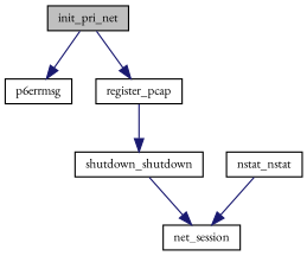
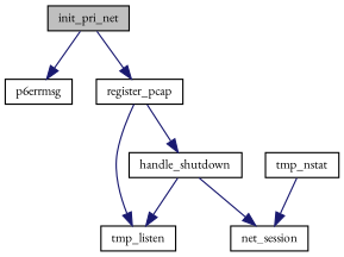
  digraph {
    fontname="EB Garamond"
    rankdir=TB
    node [color=black fontname="EB Garamond" fontsize=10 shape=record]
    edge [color=midnightblue fontname="EB Garamond" fontsize=10 labelfontname=FreeSans labelfontsize=10 style=solid]
    n1 [fillcolor=grey75 fontcolor=black height=0.2 label=init_pri_net style=filled width=0.4]
    n2 [height=0.2 label=p6errmsg width=0.4]
    n3 [height=0.2 label=register_pcap width=0.4]
-   n4 [height=0.2 label=shutdown_shutdown width=0.4]
+   n4 [height=0.2 label=handle_shutdown width=0.4]
+   n5 [height=0.2 label=tmp_listen width=0.4]
    n6 [height=0.2 label=net_session width=0.4]
-   n7 [height=0.2 label=nstat_nstat width=0.4]
+   n7 [height=0.2 label=tmp_nstat width=0.4]
    n1 -> n2
    n1 -> n3
    n3 -> n4
+   n3 -> n5
+   n4 -> n5
    n4 -> n6
    n7 -> n6
  }
